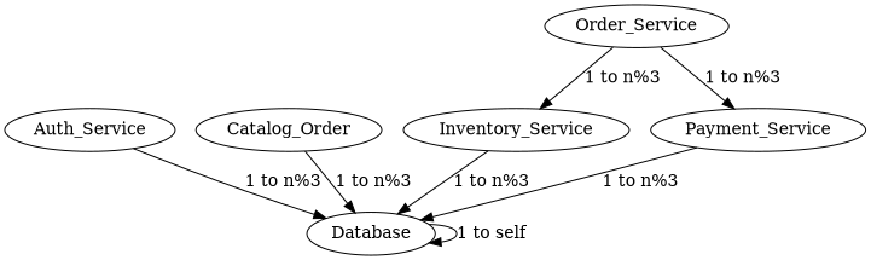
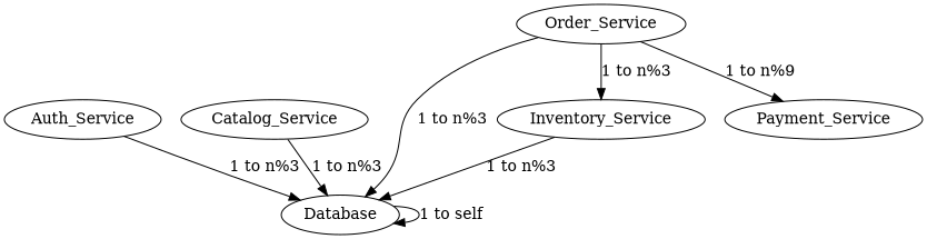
  digraph {
    node [func=one instances=3]
    n1 [label=Auth_Service]
    n2 [instances=9 label=Database type_condition="one(Database, mod=3, group=0) | one(Database, mod=3, group=1) | one(Database, mod=3, group=2)"]
-   n3 [func=majority label=Catalog_Order]
+   n3 [func=majority label=Catalog_Service]
    n4 [func="majority(OrderService) | one(NotificationService)" label=Order_Service]
    n5 [label=Inventory_Service]
    n6 [label=Payment_Service]
    n1 -> n2 [label="1 to n%3"]
    n2 -> n2 [label="1 to self"]
    n3 -> n2 [label="1 to n%3"]
    n4 -> n5 [label="1 to n%3"]
-   n4 -> n6 [label="1 to n%3"]
+   n4 -> n6 [label="1 to n%9"]
    n5 -> n2 [label="1 to n%3"]
-   n6 -> n2 [label="1 to n%3"]
+   n4 -> n2 [label="1 to n%3"]
  }
